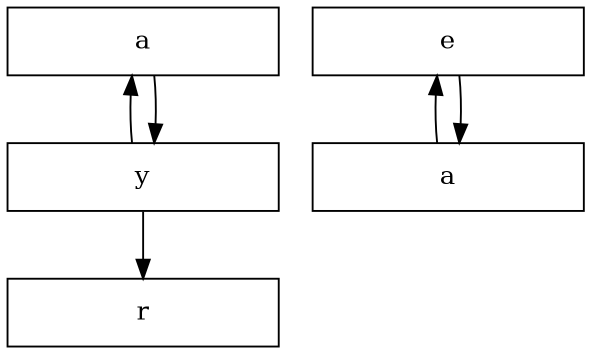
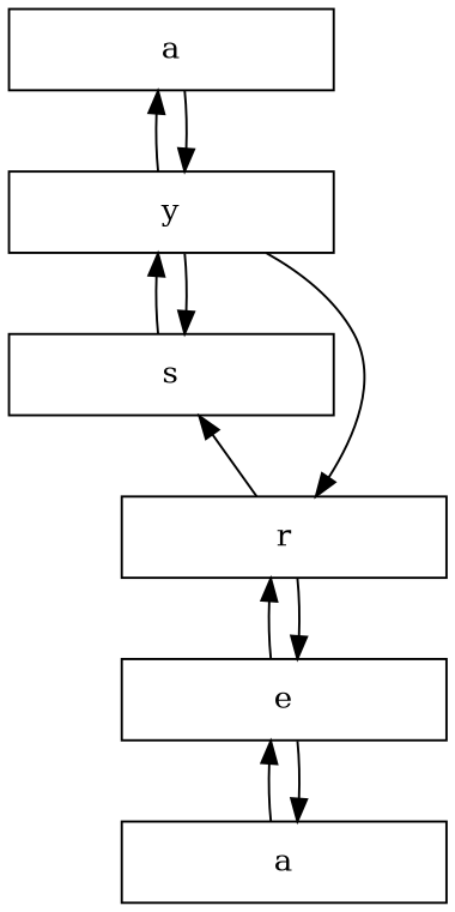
  digraph {
    rankdir=TB
    node [shape=box]
    n1 [label=a width=2.0]
    n2 [label=y width=2.0]
+   n3 [label=s width=2.0]
    n4 [label=r width=2.0]
    n5 [label=e width=2.0]
    n6 [label=a width=2.0]
    n1 -> n2 [dir=back]
    n1 -> n2
+   n2 -> n3 [dir=back]
+   n2 -> n3
    n2 -> n4
+   n3 -> n4 [dir=back]
+   n4 -> n5 [dir=back]
+   n4 -> n5
    n5 -> n6 [dir=back]
    n5 -> n6
  }
